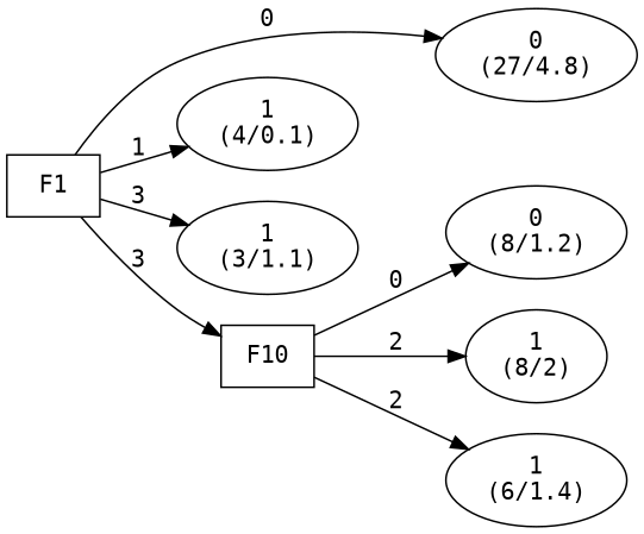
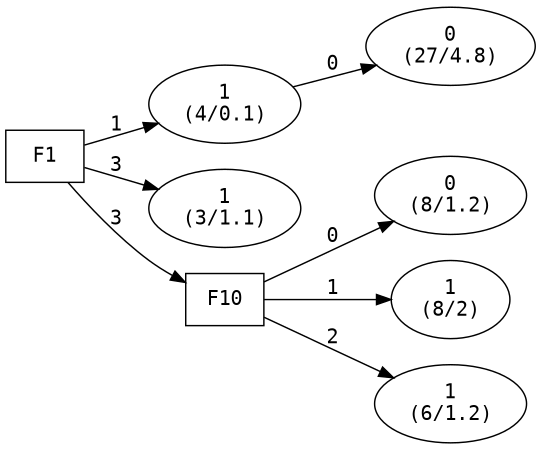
  digraph {
    fontname="DejaVu Sans Mono"
    rankdir=LR
    node [fontname="DejaVu Sans Mono" shape=ellipse]
    edge [fontname="DejaVu Sans Mono"]
    n1 [label="F1\n" shape=box]
    n2 [label="0\n(27/4.8)"]
    n3 [label="1\n(4/0.1)"]
    n4 [label="1\n(3/1.1)"]
    n5 [label="F10\n" shape=box]
    n6 [label="0\n(8/1.2)"]
    n7 [label="1\n(8/2)"]
-   n8 [label="1\n(6/1.4)"]
-   n1 -> n2 [label=0]
+   n8 [label="1\n(6/1.2)"]
+   n3 -> n2 [label=0]
    n1 -> n3 [label=1]
    n1 -> n4 [label=3]
    n1 -> n5 [label=3]
    n5 -> n6 [label=0]
-   n5 -> n7 [label=2]
+   n5 -> n7 [label=1]
    n5 -> n8 [label=2]
  }
